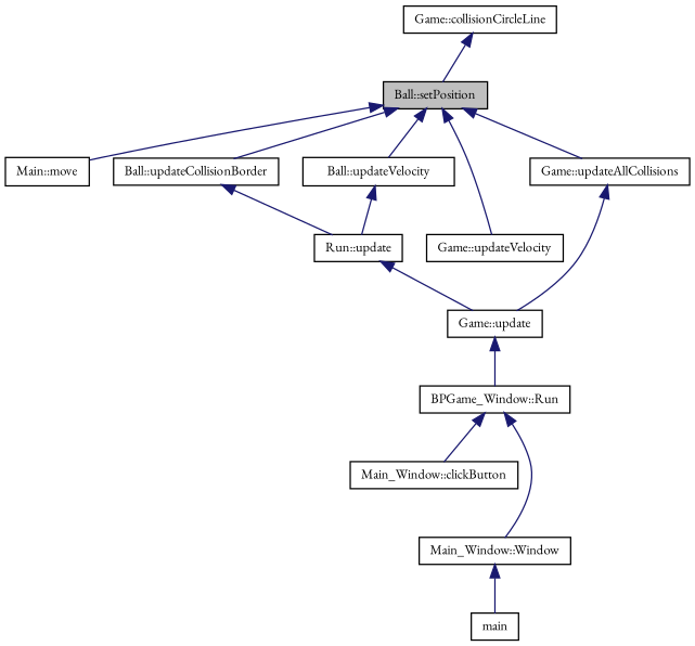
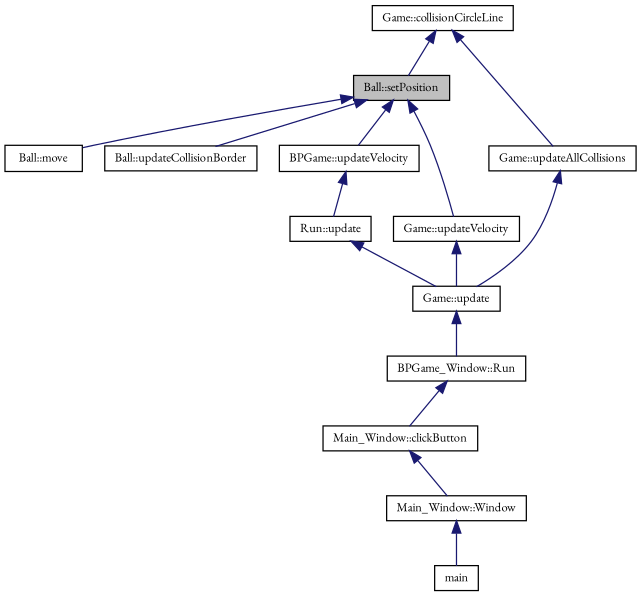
  digraph {
    fontname="EB Garamond"
    rankdir=TB
    node [color=black fillcolor=white fontname="EB Garamond" fontsize=10 shape=record style=filled]
    edge [color=midnightblue dir=back fontname="EB Garamond" fontsize=10 labelfontname=Helvetica labelfontsize=10 style=solid]
    n1 [fillcolor=grey75 fontcolor=black height=0.2 label="Ball::setPosition" width=0.4]
-   n2 [height=0.2 label="Main::move" width=0.4]
+   n2 [height=0.2 label="Ball::move" width=0.4]
    n3 [height=0.2 label="Ball::updateCollisionBorder" width=0.4]
    n4 [height=0.2 label="Game::updateVelocity" width=0.4]
-   n5 [height=0.2 label="Ball::updateVelocity" width=0.4]
+   n5 [height=0.2 label="BPGame::updateVelocity" width=0.4]
    n6 [height=0.2 label="Game::collisionCircleLine" width=0.4]
    n7 [height=0.2 label="Game::updateAllCollisions" width=0.4]
    n8 [height=0.2 label="Run::update" width=0.4]
    n9 [height=0.2 label="Game::update" width=0.4]
    n10 [height=0.2 label="BPGame_Window::Run" width=0.4]
    n11 [height=0.2 label="Main_Window::clickButton" width=0.4]
    n12 [height=0.2 label="Main_Window::Window" width=0.4]
    n13 [height=0.2 label=main width=0.4]
    n1 -> n2
    n1 -> n3
    n1 -> n4
    n1 -> n5
-   n3 -> n8
+   n4 -> n9
    n5 -> n8
    n6 -> n1
-   n1 -> n7
+   n6 -> n7
    n7 -> n9
    n8 -> n9
    n9 -> n10
    n10 -> n11
-   n10 -> n12
+   n11 -> n12
    n12 -> n13
  }
